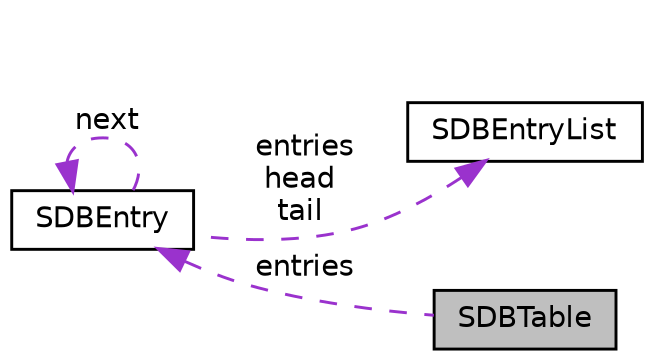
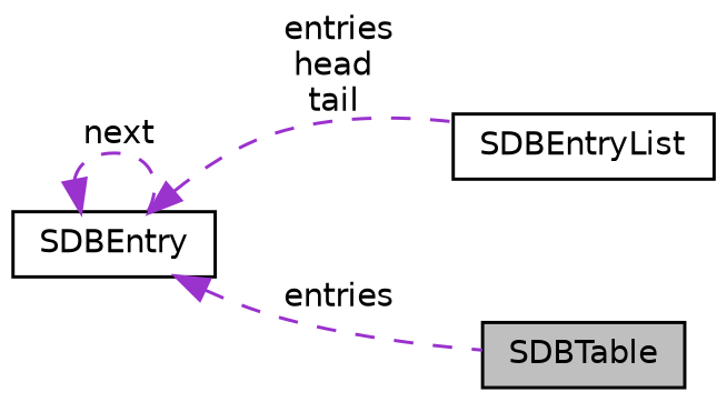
  digraph {
    rankdir=LR
    node [color=black fillcolor=white fontname=Helvetica fontsize=10 shape=record style=filled]
    edge [color=darkorchid3 dir=back fontname=Helvetica fontsize=10 labelfontname=Helvetica labelfontsize=10 style=dashed]
    n1 [fillcolor=grey75 fontcolor=black height=0.2 label=SDBTable width=0.4]
    n2 [height=0.2 label=SDBEntryList width=0.4]
    n3 [height=0.2 label=SDBEntry width=0.4]
    n3 -> n1 [label=" entries"]
-   n2 -> n3 [label=" entries\nhead\ntail"]
+   n3 -> n2 [label=" entries\nhead\ntail"]
    n3 -> n3 [label=" next"]
  }
